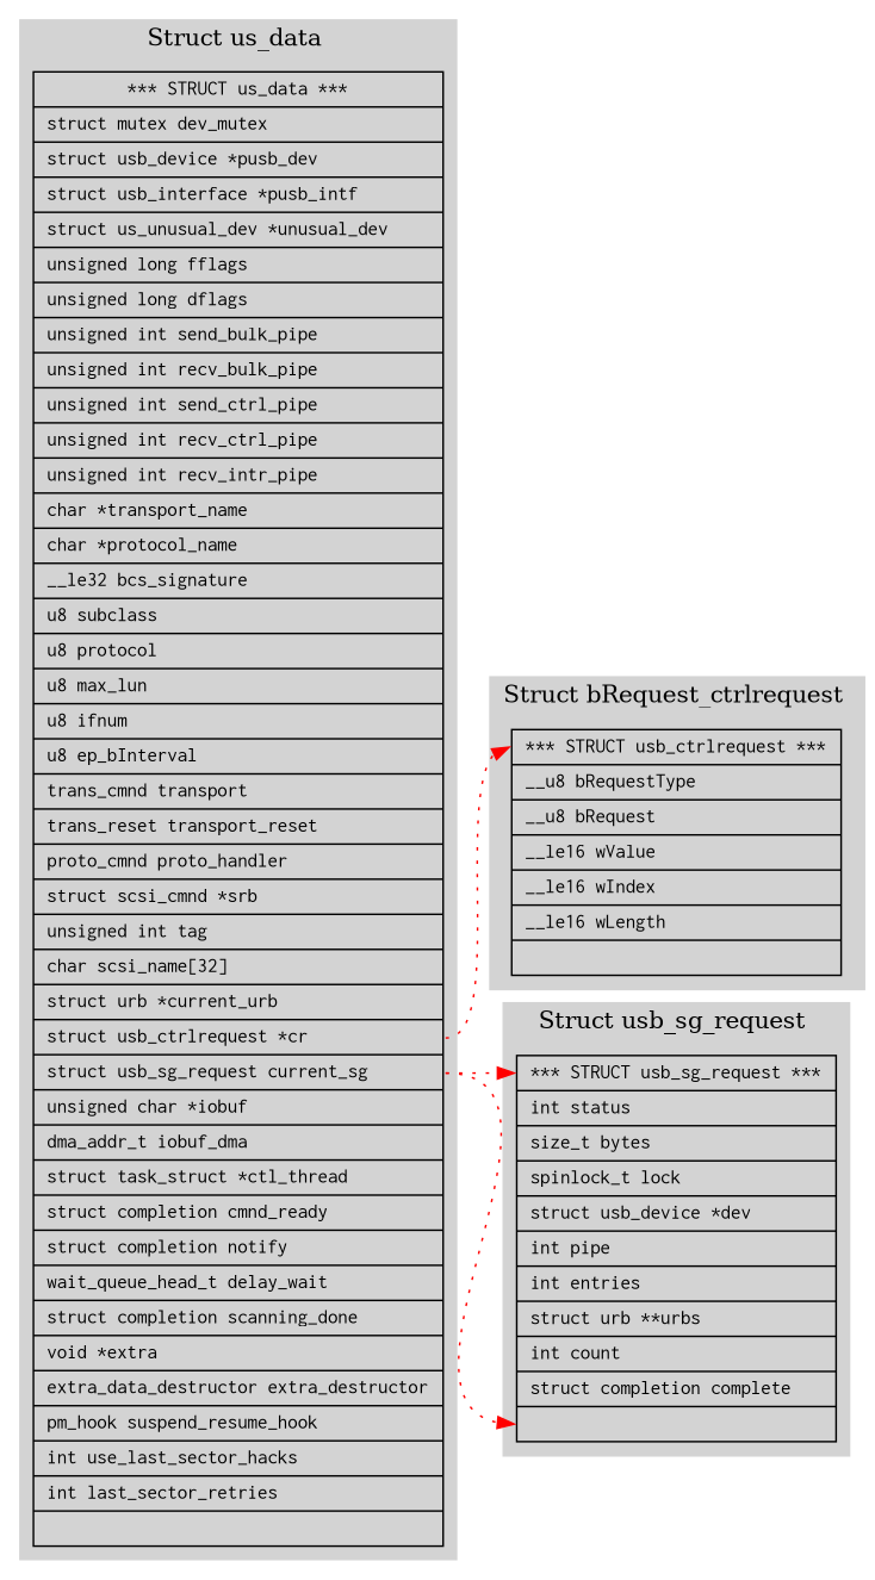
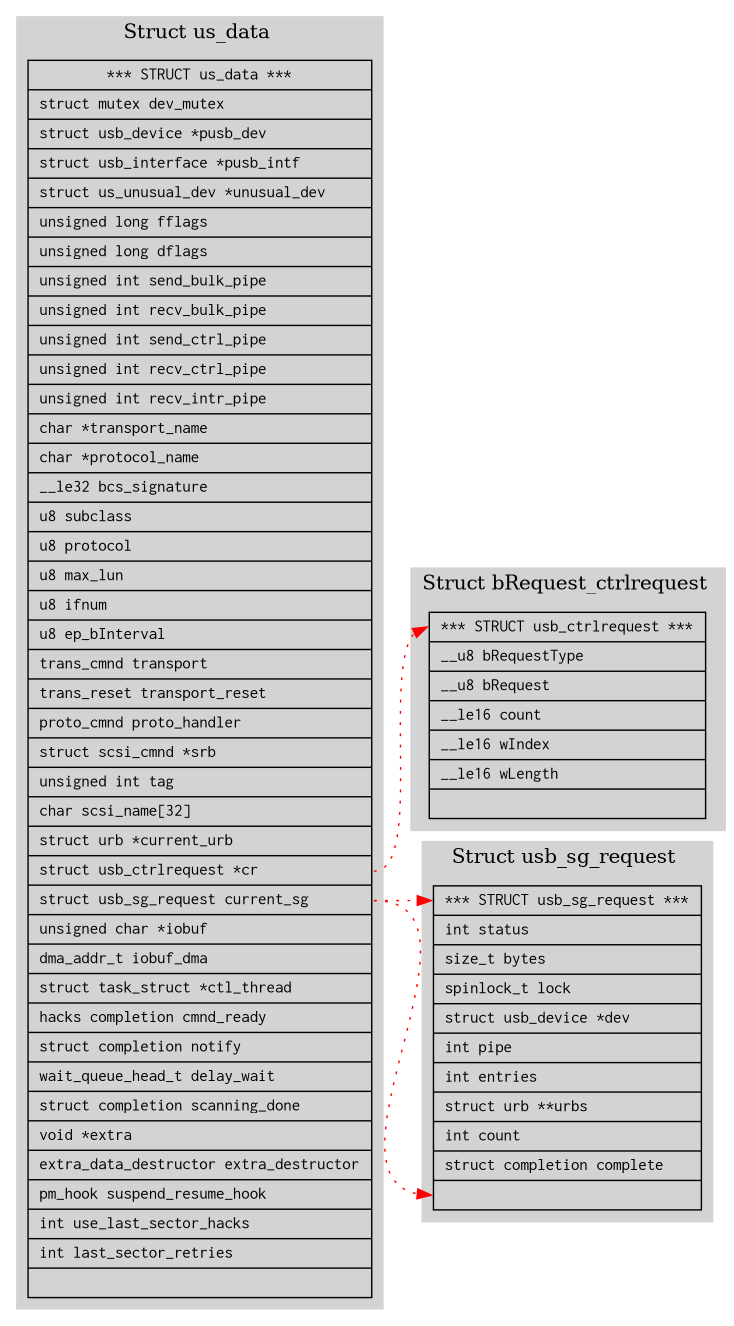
  digraph {
    rankdir=LR
    node [fontname=Courier fontsize=12 shape=record style=filled]
    edge [color=red headport=f0 style=dotted tailport=f29]
-   n1 [label="<f0>*** STRUCT usb_ctrlrequest  ***|<f2>__u8 bRequestType\l|<f3>__u8 bRequest\l|<f4>__le16 wValue\l|<f5>__le16 wIndex\l|<f6>__le16 wLength\l|<f999>"]
-   n2 [label="<f0>*** STRUCT us_data  ***|<f2>struct mutex     dev_mutex\l|<f3>struct usb_device *pusb_dev\l|<f4>struct usb_interface *pusb_intf\l|<f5>struct us_unusual_dev   *unusual_dev\l|<f6>unsigned long    fflags\l|<f7>unsigned long    dflags\l|<f8>unsigned int     send_bulk_pipe\l|<f9>unsigned int     recv_bulk_pipe\l|<f10>unsigned int    send_ctrl_pipe\l|<f11>unsigned int    recv_ctrl_pipe\l|<f12>unsigned int    recv_intr_pipe\l|<f13>char        *transport_name\l|<f14>char        *protocol_name\l|<f15>__le32      bcs_signature\l|<f16>u8      subclass\l|<f17>u8      protocol\l|<f18>u8      max_lun\l|<f19>u8      ifnum\l|<f20>u8      ep_bInterval\l|<f21>trans_cmnd  transport\l|<f22>trans_reset     transport_reset\l|<f23>proto_cmnd  proto_handler\l|<f24>struct scsi_cmnd *srb\l|<f25>unsigned int    tag\l|<f26>char        scsi_name[32]\l|<f27>struct urb  *current_urb\l|<f28>struct usb_ctrlrequest *cr\l|<f29>struct usb_sg_request current_sg\l|<f30>unsigned char   *iobuf\l|<f31>dma_addr_t  iobuf_dma\l|<f32>struct task_struct *ctl_thread\l|<f33>struct completion cmnd_ready\l|<f34>struct completion notify\l|<f35>wait_queue_head_t delay_wait\l|<f36>struct completion scanning_done\l|<f37>void        *extra\l|<f38>extra_data_destructor extra_destructor\l|<f39>pm_hook         suspend_resume_hook\l|<f40>int         use_last_sector_hacks\l|<f41>int         last_sector_retries\l|<f999>"]
+   n1 [label="<f0>*** STRUCT usb_ctrlrequest  ***|<f2>__u8 bRequestType\l|<f3>__u8 bRequest\l|<f4>__le16 count\l|<f5>__le16 wIndex\l|<f6>__le16 wLength\l|<f999>"]
+   n2 [label="<f0>*** STRUCT us_data  ***|<f2>struct mutex     dev_mutex\l|<f3>struct usb_device *pusb_dev\l|<f4>struct usb_interface *pusb_intf\l|<f5>struct us_unusual_dev   *unusual_dev\l|<f6>unsigned long    fflags\l|<f7>unsigned long    dflags\l|<f8>unsigned int     send_bulk_pipe\l|<f9>unsigned int     recv_bulk_pipe\l|<f10>unsigned int    send_ctrl_pipe\l|<f11>unsigned int    recv_ctrl_pipe\l|<f12>unsigned int    recv_intr_pipe\l|<f13>char        *transport_name\l|<f14>char        *protocol_name\l|<f15>__le32      bcs_signature\l|<f16>u8      subclass\l|<f17>u8      protocol\l|<f18>u8      max_lun\l|<f19>u8      ifnum\l|<f20>u8      ep_bInterval\l|<f21>trans_cmnd  transport\l|<f22>trans_reset     transport_reset\l|<f23>proto_cmnd  proto_handler\l|<f24>struct scsi_cmnd *srb\l|<f25>unsigned int    tag\l|<f26>char        scsi_name[32]\l|<f27>struct urb  *current_urb\l|<f28>struct usb_ctrlrequest *cr\l|<f29>struct usb_sg_request current_sg\l|<f30>unsigned char   *iobuf\l|<f31>dma_addr_t  iobuf_dma\l|<f32>struct task_struct *ctl_thread\l|<f33>hacks completion cmnd_ready\l|<f34>struct completion notify\l|<f35>wait_queue_head_t delay_wait\l|<f36>struct completion scanning_done\l|<f37>void        *extra\l|<f38>extra_data_destructor extra_destructor\l|<f39>pm_hook         suspend_resume_hook\l|<f40>int         use_last_sector_hacks\l|<f41>int         last_sector_retries\l|<f999>"]
    n3 [label="<f0>*** STRUCT usb_sg_request  ***|<f2>int      status\l|<f3>size_t       bytes\l|<f4>spinlock_t   lock\l|<f5>struct usb_device *dev\l|<f6>int      pipe\l|<f7>int      entries\l|<f8>struct urb   **urbs\l|<f9>int      count\l|<f10>struct completion complete\l|<f999>"]
    subgraph cluster_1 {
      color=lightgray
      label="Struct bRequest_ctrlrequest "
      style=filled
      n1
    }
    subgraph cluster_2 {
      color=lightgray
      label="Struct us_data "
      style=filled
      n2
    }
    subgraph cluster_3 {
      color=lightgray
      label="Struct usb_sg_request "
      style=filled
      n3
    }
    n2 -> n1 [tailport=f28]
    n2 -> n3
    n2 -> n3 [headport=f999]
  }
